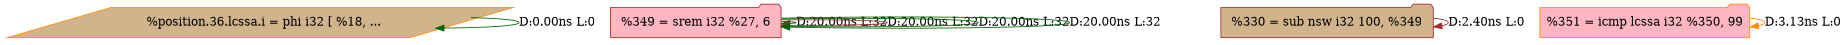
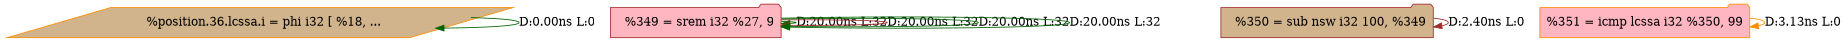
  digraph {
    node [color=darkorange fillcolor=tan shape=folder style=filled]
    edge [color=darkgreen]
    n1 [label="  %position.36.lcssa.i = phi i32 [ %18, ..." shape=parallelogram]
-   n2 [color=brown fillcolor=lightpink label="%349 = srem i32 %27, 6"]
-   n3 [color=brown label="%330 = sub nsw i32 100, %349"]
+   n2 [color=brown fillcolor=lightpink label="  %349 = srem i32 %27, 9"]
+   n3 [color=brown label="  %350 = sub nsw i32 100, %349"]
    n4 [fillcolor=lightpink label="%351 = icmp lcssa i32 %350, 99"]
    n1 -> n1 [label="D:0.00ns L:0"]
    n2 -> n2 [label="D:20.00ns L:32"]
    n2 -> n2 [color=brown label="D:20.00ns L:32"]
    n2 -> n2 [label="D:20.00ns L:32"]
    n2 -> n2 [label="D:20.00ns L:32"]
    n3 -> n3 [color=brown label="D:2.40ns L:0"]
    n4 -> n4 [color=darkorange label="D:3.13ns L:0"]
  }
